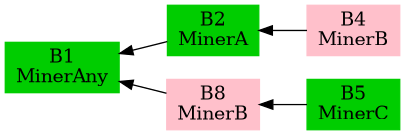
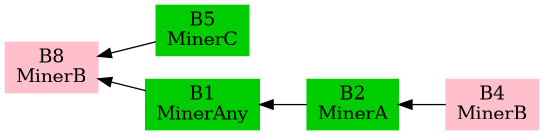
  digraph {
    rankdir=RL
    node [color=green3 shape=box style=filled]
    n1 [label="B1\nMinerAny"]
    n2 [label="B2\nMinerA"]
    n3 [color=pink label="B8\nMinerB"]
    n4 [color=pink label="B4\nMinerB"]
    n5 [label="B5\nMinerC"]
    n2 -> n1
-   n3 -> n1
+   n1 -> n3
    n4 -> n2
    n5 -> n3
  }
